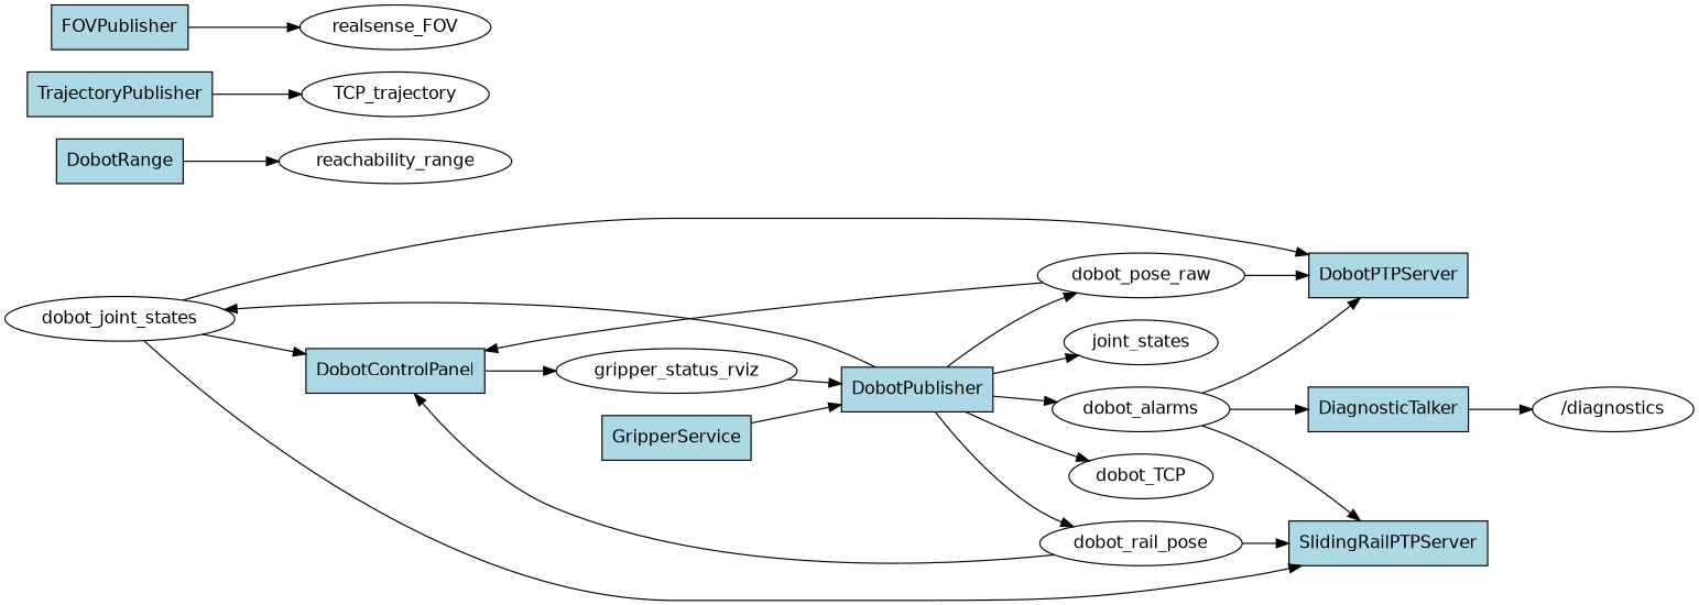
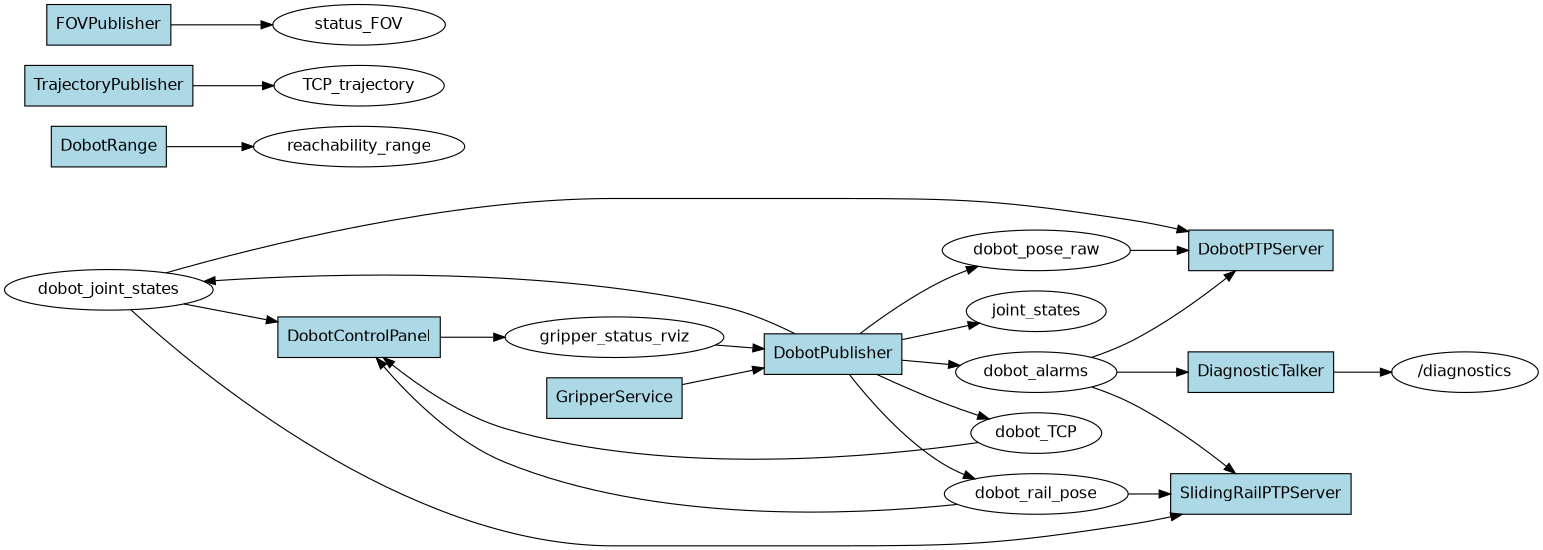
  digraph {
    fontname="DejaVu Sans"
    rankdir=LR
    node [fillcolor=white fontname="DejaVu Sans" shape=ellipse style=filled]
    edge [fontname="DejaVu Sans"]
    DiagnosticTalker [fillcolor=lightblue shape=box]
    "/diagnostics"
    dobot_alarms
    DobotPTPServer [fillcolor=lightblue shape=box]
    SlidingRailPTPServer [fillcolor=lightblue shape=box]
    DobotPublisher [fillcolor=lightblue shape=box]
    dobot_joint_states
    joint_states
    dobot_TCP
    dobot_pose_raw
    dobot_rail_pose
    DobotControlPanel [fillcolor=lightblue shape=box]
    DobotRange [fillcolor=lightblue shape=box]
    reachability_range
    TrajectoryPublisher [fillcolor=lightblue shape=box]
    TCP_trajectory
    FOVPublisher [fillcolor=lightblue shape=box]
-   realsense_FOV
+   realsense_FOV [label=status_FOV]
    gripper_status_rviz
    GripperService [fillcolor=lightblue shape=box]
    DiagnosticTalker -> "/diagnostics"
    dobot_alarms -> DiagnosticTalker
    dobot_alarms -> DobotPTPServer
    dobot_alarms -> SlidingRailPTPServer
    DobotPublisher -> dobot_alarms
    DobotPublisher -> dobot_joint_states
    DobotPublisher -> joint_states
    DobotPublisher -> dobot_TCP
    DobotPublisher -> dobot_pose_raw
    DobotPublisher -> dobot_rail_pose
    dobot_joint_states -> DobotPTPServer
    dobot_joint_states -> SlidingRailPTPServer
    dobot_joint_states -> DobotControlPanel
    dobot_pose_raw -> DobotPTPServer
-   dobot_pose_raw -> DobotControlPanel
+   dobot_TCP -> DobotControlPanel
    dobot_rail_pose -> SlidingRailPTPServer
    dobot_rail_pose -> DobotControlPanel
    DobotControlPanel -> gripper_status_rviz
    DobotRange -> reachability_range
    TrajectoryPublisher -> TCP_trajectory
    FOVPublisher -> realsense_FOV
    gripper_status_rviz -> DobotPublisher
    GripperService -> DobotPublisher
  }
